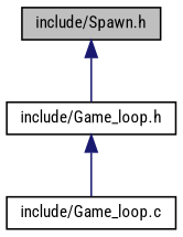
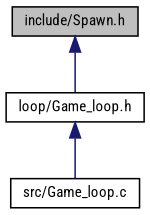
  digraph {
    fontname="Roboto Condensed"
    node [color=black fillcolor=white fontname="Roboto Condensed" fontsize=10 shape=record style=filled]
    edge [color=midnightblue dir=back fontname="Roboto Condensed" fontsize=10 labelfontname=Helvetica labelfontsize=10 style=solid]
    n1 [fillcolor=grey75 fontcolor=black height=0.2 label="include/Spawn.h" width=0.4]
-   n2 [height=0.2 label="include/Game_loop.h" width=0.4]
-   n3 [height=0.2 label="include/Game_loop.c" width=0.4]
+   n2 [height=0.2 label="loop/Game_loop.h" width=0.4]
+   n3 [height=0.2 label="src/Game_loop.c" width=0.4]
    n1 -> n2
    n2 -> n3
  }
